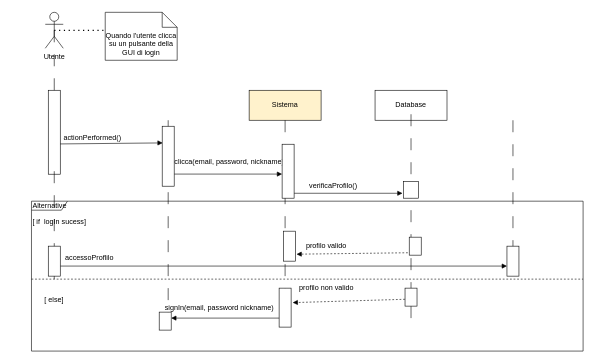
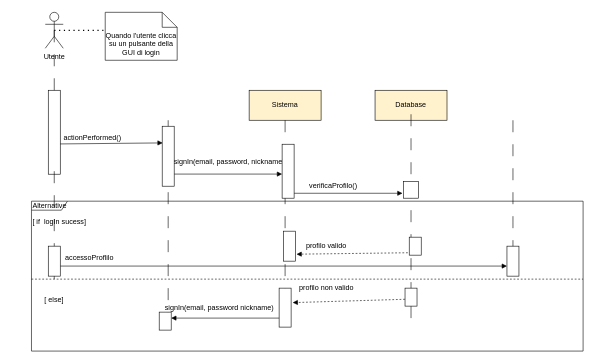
  <mxCell id="0" />
  <mxCell id="1" parent="0" />
  <mxCell id="2" value="Sistema" style="rounded=0;whiteSpace=wrap;html=1;fillColor=#fff2cc;" vertex="1" parent="1"><mxGeometry x="415" y="150" width="120" height="50" as="geometry" /></mxCell>
- <mxCell id="3" value="Database" style="rounded=0;whiteSpace=wrap;html=1;" vertex="1" parent="1"><mxGeometry x="625" y="150" width="120" height="50" as="geometry" /></mxCell>
+ <mxCell id="3" value="Database" style="rounded=0;whiteSpace=wrap;html=1;fillColor=#fff2cc;" vertex="1" parent="1"><mxGeometry x="625" y="150" width="120" height="50" as="geometry" /></mxCell>
  <mxCell id="4" value="Utente&lt;br&gt;" style="shape=umlActor;verticalLabelPosition=bottom;verticalAlign=top;html=1;" vertex="1" parent="1"><mxGeometry x="75" y="20" width="30" height="60" as="geometry" /></mxCell>
  <mxCell id="5" value="Quando l'utente clicca su un pulsante della GUI di login" style="shape=note2;boundedLbl=1;whiteSpace=wrap;html=1;size=25;verticalAlign=top;align=center;" vertex="1" parent="1"><mxGeometry x="175" y="20" width="120" height="80" as="geometry" /></mxCell>
  <mxCell id="6" value="" style="endArrow=none;dashed=1;html=1;dashPattern=1 3;strokeWidth=2;entryX=0;entryY=0.375;entryDx=0;entryDy=0;entryPerimeter=0;exitX=0.5;exitY=0.5;exitDx=0;exitDy=0;exitPerimeter=0;" edge="1" parent="1" source="4" target="5"><mxGeometry width="50" height="50" relative="1" as="geometry"><mxPoint x="105" y="60" as="sourcePoint" /><mxPoint x="155" y="10" as="targetPoint" /></mxGeometry></mxCell>
  <mxCell id="7" value="" style="html=1;points=[];perimeter=orthogonalPerimeter;" vertex="1" parent="1"><mxGeometry x="80" y="150" width="20" height="140" as="geometry" /></mxCell>
  <mxCell id="8" value="&lt;span style=&quot;color: rgba(0 , 0 , 0 , 0) ; font-family: monospace ; font-size: 0px ; background-color: rgb(248 , 249 , 250)&quot;&gt;%3CmxGraphModel%3E%3Croot%3E%3CmxCell%20id%3D%220%22%2F%3E%3CmxCell%20id%3D%221%22%20parent%3D%220%22%2F%3E%3CmxCell%20id%3D%222%22%20value%3D%22%22%20style%3D%22edgeStyle%3DorthogonalEdgeStyle%3Brounded%3D0%3BorthogonalLoop%3D1%3BjettySize%3Dauto%3Bhtml%3D1%3B%22%20edge%3D%221%22%20parent%3D%221%22%3E%3CmxGeometry%20relative%3D%221%22%20as%3D%22geometry%22%3E%3CmxPoint%20x%3D%22330%22%20y%3D%22300%22%20as%3D%22sourcePoint%22%2F%3E%3CmxPoint%20x%3D%22540%22%20y%3D%22300%22%20as%3D%22targetPoint%22%2F%3E%3C%2FmxGeometry%3E%3C%2FmxCell%3E%3C%2Froot%3E%3C%2FmxGraphModel%3E&lt;/span&gt;" style="line;strokeWidth=1;direction=south;html=1;dashed=1;dashPattern=20 20;" vertex="1" parent="1"><mxGeometry x="275" y="200" width="10" height="340" as="geometry" /></mxCell>
  <mxCell id="9" value="&lt;span style=&quot;color: rgba(0 , 0 , 0 , 0) ; font-family: monospace ; font-size: 0px ; background-color: rgb(248 , 249 , 250)&quot;&gt;%3CmxGraphModel%3E%3Croot%3E%3CmxCell%20id%3D%220%22%2F%3E%3CmxCell%20id%3D%221%22%20parent%3D%220%22%2F%3E%3CmxCell%20id%3D%222%22%20value%3D%22%22%20style%3D%22edgeStyle%3DorthogonalEdgeStyle%3Brounded%3D0%3BorthogonalLoop%3D1%3BjettySize%3Dauto%3Bhtml%3D1%3B%22%20edge%3D%221%22%20parent%3D%221%22%3E%3CmxGeometry%20relative%3D%221%22%20as%3D%22geometry%22%3E%3CmxPoint%20x%3D%22330%22%20y%3D%22300%22%20as%3D%22sourcePoint%22%2F%3E%3CmxPoint%20x%3D%22540%22%20y%3D%22300%22%20as%3D%22targetPoint%22%2F%3E%3C%2FmxGeometry%3E%3C%2FmxCell%3E%3C%2Froot%3E%3C%2FmxGraphModel%3E&lt;/span&gt;" style="line;strokeWidth=1;direction=south;html=1;dashed=1;dashPattern=20 20;" vertex="1" parent="1"><mxGeometry x="85" y="50" width="10" height="100" as="geometry" /></mxCell>
  <mxCell id="10" value="&lt;span style=&quot;color: rgba(0 , 0 , 0 , 0) ; font-family: monospace ; font-size: 0px ; background-color: rgb(248 , 249 , 250)&quot;&gt;%3CmxGraphModel%3E%3Croot%3E%3CmxCell%20id%3D%220%22%2F%3E%3CmxCell%20id%3D%221%22%20parent%3D%220%22%2F%3E%3CmxCell%20id%3D%222%22%20value%3D%22%22%20style%3D%22edgeStyle%3DorthogonalEdgeStyle%3Brounded%3D0%3BorthogonalLoop%3D1%3BjettySize%3Dauto%3Bhtml%3D1%3B%22%20edge%3D%221%22%20parent%3D%221%22%3E%3CmxGeometry%20relative%3D%221%22%20as%3D%22geometry%22%3E%3CmxPoint%20x%3D%22330%22%20y%3D%22300%22%20as%3D%22sourcePoint%22%2F%3E%3CmxPoint%20x%3D%22540%22%20y%3D%22300%22%20as%3D%22targetPoint%22%2F%3E%3C%2FmxGeometry%3E%3C%2FmxCell%3E%3C%2Froot%3E%3C%2FmxGraphModel%3E&lt;/span&gt;" style="line;strokeWidth=1;direction=south;html=1;dashed=1;dashPattern=20 20;" vertex="1" parent="1"><mxGeometry x="470" y="200" width="10" height="340" as="geometry" /></mxCell>
  <mxCell id="11" value="&lt;span style=&quot;color: rgba(0 , 0 , 0 , 0) ; font-family: monospace ; font-size: 0px ; background-color: rgb(248 , 249 , 250)&quot;&gt;%3CmxGraphModel%3E%3Croot%3E%3CmxCell%20id%3D%220%22%2F%3E%3CmxCell%20id%3D%221%22%20parent%3D%220%22%2F%3E%3CmxCell%20id%3D%222%22%20value%3D%22%22%20style%3D%22edgeStyle%3DorthogonalEdgeStyle%3Brounded%3D0%3BorthogonalLoop%3D1%3BjettySize%3Dauto%3Bhtml%3D1%3B%22%20edge%3D%221%22%20parent%3D%221%22%3E%3CmxGeometry%20relative%3D%221%22%20as%3D%22geometry%22%3E%3CmxPoint%20x%3D%22330%22%20y%3D%22300%22%20as%3D%22sourcePoint%22%2F%3E%3CmxPoint%20x%3D%22540%22%20y%3D%22300%22%20as%3D%22targetPoint%22%2F%3E%3C%2FmxGeometry%3E%3C%2FmxCell%3E%3C%2Froot%3E%3C%2FmxGraphModel%3E&lt;/span&gt;" style="line;strokeWidth=1;direction=south;html=1;dashed=1;dashPattern=20 20;" vertex="1" parent="1"><mxGeometry x="680" y="190" width="10" height="340" as="geometry" /></mxCell>
  <mxCell id="12" value="" style="html=1;verticalAlign=bottom;labelBackgroundColor=none;endArrow=block;endFill=1;rounded=0;entryX=0.04;entryY=0.278;entryDx=0;entryDy=0;entryPerimeter=0;" edge="1" parent="1" target="37"><mxGeometry width="160" relative="1" as="geometry"><mxPoint x="100" y="239.5" as="sourcePoint" /><mxPoint x="235" y="243" as="targetPoint" /></mxGeometry></mxCell>
  <mxCell id="13" value="&amp;nbsp; &amp;nbsp; &amp;nbsp; &amp;nbsp; &amp;nbsp; &amp;nbsp; &amp;nbsp; &amp;nbsp; &amp;nbsp; &amp;nbsp; &amp;nbsp; &amp;nbsp;actionPerformed()" style="text;html=1;align=center;verticalAlign=middle;resizable=0;points=[];autosize=1;" vertex="1" parent="1"><mxGeometry x="20" y="220" width="190" height="20" as="geometry" /></mxCell>
  <mxCell id="14" value="Alternative" style="shape=umlFrame;tabWidth=110;tabHeight=30;tabPosition=left;html=1;boundedLbl=1;labelInHeader=1;width=60;height=15;" vertex="1" parent="1"><mxGeometry x="52" y="335" width="920" height="250" as="geometry" /></mxCell>
  <mxCell id="15" value="[ if  logIn sucess]" style="text" vertex="1" parent="14"><mxGeometry width="100" height="20" relative="1" as="geometry"><mxPoint y="20" as="offset" /></mxGeometry></mxCell>
  <mxCell id="16" value="[ else]" style="line;strokeWidth=1;dashed=1;labelPosition=center;verticalLabelPosition=bottom;align=left;verticalAlign=top;spacingLeft=20;spacingTop=15;" vertex="1" parent="14"><mxGeometry y="125.0" width="920.0" height="10" as="geometry" /></mxCell>
  <mxCell id="17" value="&lt;span style=&quot;color: rgba(0 , 0 , 0 , 0) ; font-family: monospace ; font-size: 0px&quot;&gt;%3CmxGraphModel%3E%3Croot%3E%3CmxCell%20id%3D%220%22%2F%3E%3CmxCell%20id%3D%221%22%20parent%3D%220%22%2F%3E%3CmxCell%20id%3D%222%22%20value%3D%22%22%20style%3D%22html%3D1%3Bpoints%3D%5B%5D%3Bperimeter%3DorthogonalPerimeter%3B%22%20vertex%3D%221%22%20parent%3D%221%22%3E%3CmxGeometry%20x%3D%22325%22%20y%3D%22250%22%20width%3D%2220%22%20height%3D%2250%22%20as%3D%22geometry%22%2F%3E%3C%2FmxCell%3E%3C%2Froot%3E%3C%2FmxGraphModel%3E&lt;/span&gt;" style="html=1;points=[];perimeter=orthogonalPerimeter;" vertex="1" parent="14"><mxGeometry x="630" y="60" width="20" height="30" as="geometry" /></mxCell>
  <mxCell id="18" value="&lt;span style=&quot;color: rgba(0 , 0 , 0 , 0) ; font-family: monospace ; font-size: 0px&quot;&gt;%3CmxGraphModel%3E%3Croot%3E%3CmxCell%20id%3D%220%22%2F%3E%3CmxCell%20id%3D%221%22%20parent%3D%220%22%2F%3E%3CmxCell%20id%3D%222%22%20value%3D%22%22%20style%3D%22html%3D1%3Bpoints%3D%5B%5D%3Bperimeter%3DorthogonalPerimeter%3B%22%20vertex%3D%221%22%20parent%3D%221%22%3E%3CmxGeometry%20x%3D%22325%22%20y%3D%22250%22%20width%3D%2220%22%20height%3D%2250%22%20as%3D%22geometry%22%2F%3E%3C%2FmxCell%3E%3C%2Froot%3E%3C%2FmxGraphModel%3E&lt;/span&gt;" style="html=1;points=[];perimeter=orthogonalPerimeter;" vertex="1" parent="14"><mxGeometry x="420" y="50" width="20" height="50" as="geometry" /></mxCell>
  <mxCell id="19" value="&amp;nbsp; &amp;nbsp; &amp;nbsp;profilo valido" style="text;html=1;align=center;verticalAlign=middle;resizable=0;points=[];autosize=1;" vertex="1" parent="14"><mxGeometry x="433" y="65" width="100" height="20" as="geometry" /></mxCell>
  <mxCell id="20" value="" style="html=1;verticalAlign=bottom;labelBackgroundColor=none;endArrow=block;endFill=1;dashed=1;rounded=0;entryX=1.1;entryY=0.768;entryDx=0;entryDy=0;entryPerimeter=0;exitX=-0.12;exitY=0.867;exitDx=0;exitDy=0;exitPerimeter=0;" edge="1" parent="14" source="17" target="18"><mxGeometry width="160" relative="1" as="geometry"><mxPoint x="631" y="72" as="sourcePoint" /><mxPoint x="390.3" y="80" as="targetPoint" /></mxGeometry></mxCell>
  <mxCell id="21" value="signIn(email, password nickname)" style="text;html=1;align=center;verticalAlign=middle;resizable=0;points=[];autosize=1;" vertex="1" parent="14"><mxGeometry x="213" y="167.5" width="200" height="20" as="geometry" /></mxCell>
  <mxCell id="22" value="&lt;span style=&quot;color: rgba(0 , 0 , 0 , 0) ; font-family: monospace ; font-size: 0px&quot;&gt;%3CmxGraphModel%3E%3Croot%3E%3CmxCell%20id%3D%220%22%2F%3E%3CmxCell%20id%3D%221%22%20parent%3D%220%22%2F%3E%3CmxCell%20id%3D%222%22%20value%3D%22%22%20style%3D%22html%3D1%3Bpoints%3D%5B%5D%3Bperimeter%3DorthogonalPerimeter%3B%22%20vertex%3D%221%22%20parent%3D%221%22%3E%3CmxGeometry%20x%3D%22325%22%20y%3D%22250%22%20width%3D%2220%22%20height%3D%2250%22%20as%3D%22geometry%22%2F%3E%3C%2FmxCell%3E%3C%2Froot%3E%3C%2FmxGraphModel%3E&lt;/span&gt;" style="html=1;points=[];perimeter=orthogonalPerimeter;" vertex="1" parent="14"><mxGeometry x="213" y="185" width="20" height="30" as="geometry" /></mxCell>
  <mxCell id="23" value="&lt;span style=&quot;color: rgba(0 , 0 , 0 , 0) ; font-family: monospace ; font-size: 0px&quot;&gt;%3CmxGraphModel%3E%3Croot%3E%3CmxCell%20id%3D%220%22%2F%3E%3CmxCell%20id%3D%221%22%20parent%3D%220%22%2F%3E%3CmxCell%20id%3D%222%22%20value%3D%22%22%20style%3D%22html%3D1%3Bpoints%3D%5B%5D%3Bperimeter%3DorthogonalPerimeter%3B%22%20vertex%3D%221%22%20parent%3D%221%22%3E%3CmxGeometry%20x%3D%22325%22%20y%3D%22250%22%20width%3D%2220%22%20height%3D%2250%22%20as%3D%22geometry%22%2F%3E%3C%2FmxCell%3E%3C%2Froot%3E%3C%2FmxGraphModel%3E&lt;/span&gt;" style="html=1;points=[];perimeter=orthogonalPerimeter;" vertex="1" parent="14"><mxGeometry x="623" y="145" width="20" height="30" as="geometry" /></mxCell>
  <mxCell id="24" value="&amp;nbsp; &amp;nbsp; &amp;nbsp; &amp;nbsp; &amp;nbsp; &amp;nbsp; &amp;nbsp; &amp;nbsp; &amp;nbsp; &amp;nbsp;profilo non valido" style="text;html=1;align=center;verticalAlign=middle;resizable=0;points=[];autosize=1;" vertex="1" parent="14"><mxGeometry x="375" y="135" width="170" height="20" as="geometry" /></mxCell>
  <mxCell id="25" value="&lt;span style=&quot;color: rgba(0 , 0 , 0 , 0) ; font-family: monospace ; font-size: 0px&quot;&gt;%3CmxGraphModel%3E%3Croot%3E%3CmxCell%20id%3D%220%22%2F%3E%3CmxCell%20id%3D%221%22%20parent%3D%220%22%2F%3E%3CmxCell%20id%3D%222%22%20value%3D%22%22%20style%3D%22html%3D1%3Bpoints%3D%5B%5D%3Bperimeter%3DorthogonalPerimeter%3B%22%20vertex%3D%221%22%20parent%3D%221%22%3E%3CmxGeometry%20x%3D%22325%22%20y%3D%22250%22%20width%3D%2220%22%20height%3D%2250%22%20as%3D%22geometry%22%2F%3E%3C%2FmxCell%3E%3C%2Froot%3E%3C%2FmxGraphModel%3E&lt;/span&gt;&lt;span style=&quot;color: rgba(0 , 0 , 0 , 0) ; font-family: monospace ; font-size: 0px&quot;&gt;%3CmxGraphModel%3E%3Croot%3E%3CmxCell%20id%3D%220%22%2F%3E%3CmxCell%20id%3D%221%22%20parent%3D%220%22%2F%3E%3CmxCell%20id%3D%222%22%20value%3D%22%22%20style%3D%22html%3D1%3Bpoints%3D%5B%5D%3Bperimeter%3DorthogonalPerimeter%3B%22%20vertex%3D%221%22%20parent%3D%221%22%3E%3CmxGeometry%20x%3D%22325%22%20y%3D%22250%22%20width%3D%2220%22%20height%3D%2250%22%20as%3D%22geometry%22%2F%3E%3C%2FmxCell%3E%3C%2Froot%3E%3C%2FmxGraphModel%3E&lt;/span&gt;" style="html=1;points=[];perimeter=orthogonalPerimeter;" vertex="1" parent="14"><mxGeometry x="413" y="145" width="20" height="65" as="geometry" /></mxCell>
  <mxCell id="26" value="" style="html=1;verticalAlign=bottom;labelBackgroundColor=none;endArrow=block;endFill=1;dashed=1;rounded=0;exitX=-0.01;exitY=0.62;exitDx=0;exitDy=0;exitPerimeter=0;entryX=1.13;entryY=0.372;entryDx=0;entryDy=0;entryPerimeter=0;" edge="1" parent="14" source="23" target="25"><mxGeometry width="160" relative="1" as="geometry"><mxPoint x="635.9" y="155.0" as="sourcePoint" /><mxPoint x="453" y="160" as="targetPoint" /></mxGeometry></mxCell>
  <mxCell id="27" value="&lt;span style=&quot;color: rgba(0 , 0 , 0 , 0) ; font-family: monospace ; font-size: 0px&quot;&gt;%3CmxGraphModel%3E%3Croot%3E%3CmxCell%20id%3D%220%22%2F%3E%3CmxCell%20id%3D%221%22%20parent%3D%220%22%2F%3E%3CmxCell%20id%3D%222%22%20value%3D%22%22%20style%3D%22html%3D1%3Bpoints%3D%5B%5D%3Bperimeter%3DorthogonalPerimeter%3B%22%20vertex%3D%221%22%20parent%3D%221%22%3E%3CmxGeometry%20x%3D%22325%22%20y%3D%22250%22%20width%3D%2220%22%20height%3D%2250%22%20as%3D%22geometry%22%2F%3E%3C%2FmxCell%3E%3C%2Froot%3E%3C%2FmxGraphModel%3E&lt;/span&gt;" style="html=1;points=[];perimeter=orthogonalPerimeter;" vertex="1" parent="14"><mxGeometry x="793" y="75" width="20" height="50" as="geometry" /></mxCell>
  <mxCell id="28" value="&lt;span style=&quot;color: rgba(0 , 0 , 0 , 0) ; font-family: monospace ; font-size: 0px ; background-color: rgb(248 , 249 , 250)&quot;&gt;%3CmxGraphModel%3E%3Croot%3E%3CmxCell%20id%3D%220%22%2F%3E%3CmxCell%20id%3D%221%22%20parent%3D%220%22%2F%3E%3CmxCell%20id%3D%222%22%20value%3D%22%22%20style%3D%22edgeStyle%3DorthogonalEdgeStyle%3Brounded%3D0%3BorthogonalLoop%3D1%3BjettySize%3Dauto%3Bhtml%3D1%3B%22%20edge%3D%221%22%20parent%3D%221%22%3E%3CmxGeometry%20relative%3D%221%22%20as%3D%22geometry%22%3E%3CmxPoint%20x%3D%22330%22%20y%3D%22300%22%20as%3D%22sourcePoint%22%2F%3E%3CmxPoint%20x%3D%22540%22%20y%3D%22300%22%20as%3D%22targetPoint%22%2F%3E%3C%2FmxGeometry%3E%3C%2FmxCell%3E%3C%2Froot%3E%3C%2FmxGraphModel%3E&lt;/span&gt;" style="line;strokeWidth=1;direction=south;html=1;dashed=1;dashPattern=20 20;" vertex="1" parent="14"><mxGeometry x="33" y="-50" width="10" height="180" as="geometry" /></mxCell>
  <mxCell id="29" value="" style="html=1;verticalAlign=bottom;labelBackgroundColor=none;endArrow=block;endFill=1;rounded=0;exitX=1;exitY=0.798;exitDx=0;exitDy=0;exitPerimeter=0;" edge="1" parent="1" source="37" target="38"><mxGeometry width="160" relative="1" as="geometry"><mxPoint x="295" y="290" as="sourcePoint" /><mxPoint x="445" y="290" as="targetPoint" /></mxGeometry></mxCell>
- <mxCell id="30" value="&amp;nbsp; &amp;nbsp; &amp;nbsp; &amp;nbsp; &amp;nbsp; &amp;nbsp; &amp;nbsp; &amp;nbsp; &amp;nbsp; &amp;nbsp; &amp;nbsp; &amp;nbsp; &amp;nbsp;clicca(email, password, nickname)" style="text;html=1;align=center;verticalAlign=middle;resizable=0;points=[];autosize=1;" vertex="1" parent="1"><mxGeometry x="200" y="260" width="280" height="20" as="geometry" /></mxCell>
+ <mxCell id="30" value="&amp;nbsp; &amp;nbsp; &amp;nbsp; &amp;nbsp; &amp;nbsp; &amp;nbsp; &amp;nbsp; &amp;nbsp; &amp;nbsp; &amp;nbsp; &amp;nbsp; &amp;nbsp; &amp;nbsp;signIn(email, password, nickname)" style="text;html=1;align=center;verticalAlign=middle;resizable=0;points=[];autosize=1;" vertex="1" parent="1"><mxGeometry x="200" y="260" width="280" height="20" as="geometry" /></mxCell>
  <mxCell id="31" value="" style="html=1;verticalAlign=bottom;labelBackgroundColor=none;endArrow=block;endFill=1;rounded=0;entryX=0.702;entryY=1.068;entryDx=0;entryDy=0;entryPerimeter=0;" edge="1" parent="1" source="38" target="39"><mxGeometry width="160" relative="1" as="geometry"><mxPoint x="484" y="320.5" as="sourcePoint" /><mxPoint x="665" y="321" as="targetPoint" /></mxGeometry></mxCell>
  <mxCell id="32" value="&amp;nbsp; &amp;nbsp; &amp;nbsp; &amp;nbsp; &amp;nbsp; &amp;nbsp; &amp;nbsp; &amp;nbsp;verificaProfilo()" style="text;html=1;align=center;verticalAlign=middle;resizable=0;points=[];autosize=1;" vertex="1" parent="1"><mxGeometry x="455" y="300" width="150" height="20" as="geometry" /></mxCell>
  <mxCell id="33" value="" style="html=1;verticalAlign=bottom;labelBackgroundColor=none;endArrow=block;endFill=1;rounded=0;exitX=0.365;exitY=0.6;exitDx=0;exitDy=0;exitPerimeter=0;" edge="1" parent="1" target="27"><mxGeometry width="160" relative="1" as="geometry"><mxPoint x="100" y="443.2" as="sourcePoint" /><mxPoint x="825" y="440" as="targetPoint" /></mxGeometry></mxCell>
  <mxCell id="34" value="&lt;span style=&quot;color: rgba(0 , 0 , 0 , 0) ; font-family: monospace ; font-size: 0px ; background-color: rgb(248 , 249 , 250)&quot;&gt;%3CmxGraphModel%3E%3Croot%3E%3CmxCell%20id%3D%220%22%2F%3E%3CmxCell%20id%3D%221%22%20parent%3D%220%22%2F%3E%3CmxCell%20id%3D%222%22%20value%3D%22%22%20style%3D%22edgeStyle%3DorthogonalEdgeStyle%3Brounded%3D0%3BorthogonalLoop%3D1%3BjettySize%3Dauto%3Bhtml%3D1%3B%22%20edge%3D%221%22%20parent%3D%221%22%3E%3CmxGeometry%20relative%3D%221%22%20as%3D%22geometry%22%3E%3CmxPoint%20x%3D%22330%22%20y%3D%22300%22%20as%3D%22sourcePoint%22%2F%3E%3CmxPoint%20x%3D%22540%22%20y%3D%22300%22%20as%3D%22targetPoint%22%2F%3E%3C%2FmxGeometry%3E%3C%2FmxCell%3E%3C%2Froot%3E%3C%2FmxGraphModel%3E&lt;/span&gt;" style="line;strokeWidth=1;direction=south;html=1;dashed=1;dashPattern=20 20;" vertex="1" parent="1"><mxGeometry x="850" y="200" width="10" height="210" as="geometry" /></mxCell>
  <mxCell id="35" value="&amp;nbsp; &amp;nbsp; &amp;nbsp; &amp;nbsp; &amp;nbsp; &amp;nbsp; &amp;nbsp; accessoProflilo" style="text;html=1;align=center;verticalAlign=middle;resizable=0;points=[];autosize=1;" vertex="1" parent="1"><mxGeometry x="55" y="420" width="140" height="20" as="geometry" /></mxCell>
  <mxCell id="36" value="" style="html=1;verticalAlign=bottom;labelBackgroundColor=none;endArrow=block;endFill=1;rounded=0;" edge="1" parent="1" target="22"><mxGeometry width="160" relative="1" as="geometry"><mxPoint x="465" y="530" as="sourcePoint" /><mxPoint x="295" y="530" as="targetPoint" /></mxGeometry></mxCell>
  <mxCell id="37" value="" style="html=1;points=[];perimeter=orthogonalPerimeter;" vertex="1" parent="1"><mxGeometry x="270" y="210" width="20" height="100" as="geometry" /></mxCell>
  <mxCell id="38" value="" style="html=1;points=[];perimeter=orthogonalPerimeter;" vertex="1" parent="1"><mxGeometry x="470" y="240" width="20" height="90" as="geometry" /></mxCell>
  <mxCell id="39" value="" style="html=1;points=[];perimeter=orthogonalPerimeter;direction=south;" vertex="1" parent="1"><mxGeometry x="672.5" y="302.5" width="25" height="27.5" as="geometry" /></mxCell>
  <mxCell id="40" value="" style="html=1;points=[];perimeter=orthogonalPerimeter;" vertex="1" parent="1"><mxGeometry x="80" y="410" width="20" height="50" as="geometry" /></mxCell>
